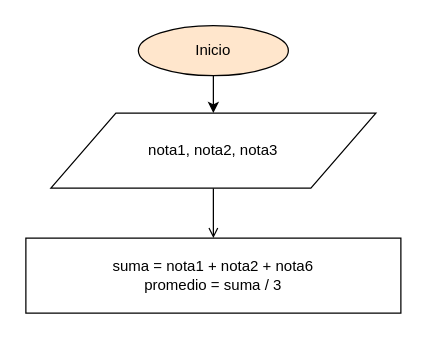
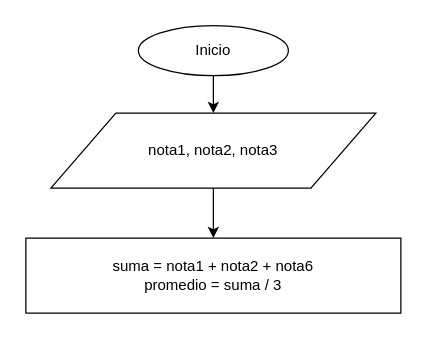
  <mxCell id="0" />
  <mxCell id="1" parent="0" />
  <mxCell id="2" value="" style="edgeStyle=orthogonalEdgeStyle;rounded=0;orthogonalLoop=1;jettySize=auto;html=1;" parent="1" source="3" target="5" edge="1"><mxGeometry relative="1" as="geometry" /></mxCell>
- <mxCell id="3" value="Inicio" style="ellipse;whiteSpace=wrap;html=1;fillColor=#ffe6cc;" parent="1" vertex="1"><mxGeometry x="110" y="20" width="120" height="40" as="geometry" /></mxCell>
- <mxCell id="4" value="" style="edgeStyle=orthogonalEdgeStyle;rounded=0;orthogonalLoop=1;jettySize=auto;html=1;endArrow=open;" parent="1" source="5" target="6" edge="1"><mxGeometry relative="1" as="geometry" /></mxCell>
+ <mxCell id="3" value="Inicio" style="ellipse;whiteSpace=wrap;html=1;" parent="1" vertex="1"><mxGeometry x="110" y="20" width="120" height="40" as="geometry" /></mxCell>
+ <mxCell id="4" value="" style="edgeStyle=orthogonalEdgeStyle;rounded=0;orthogonalLoop=1;jettySize=auto;html=1;" parent="1" source="5" target="6" edge="1"><mxGeometry relative="1" as="geometry" /></mxCell>
  <mxCell id="5" value="nota1, nota2, nota3" style="shape=parallelogram;perimeter=parallelogramPerimeter;whiteSpace=wrap;html=1;" parent="1" vertex="1"><mxGeometry x="40" y="90" width="260" height="60" as="geometry" /></mxCell>
  <mxCell id="6" value="suma = nota1 + nota2 + nota6&lt;br&gt;promedio = suma / 3" style="rounded=0;whiteSpace=wrap;html=1;" parent="1" vertex="1"><mxGeometry x="20" y="190" width="300" height="60" as="geometry" /></mxCell>
